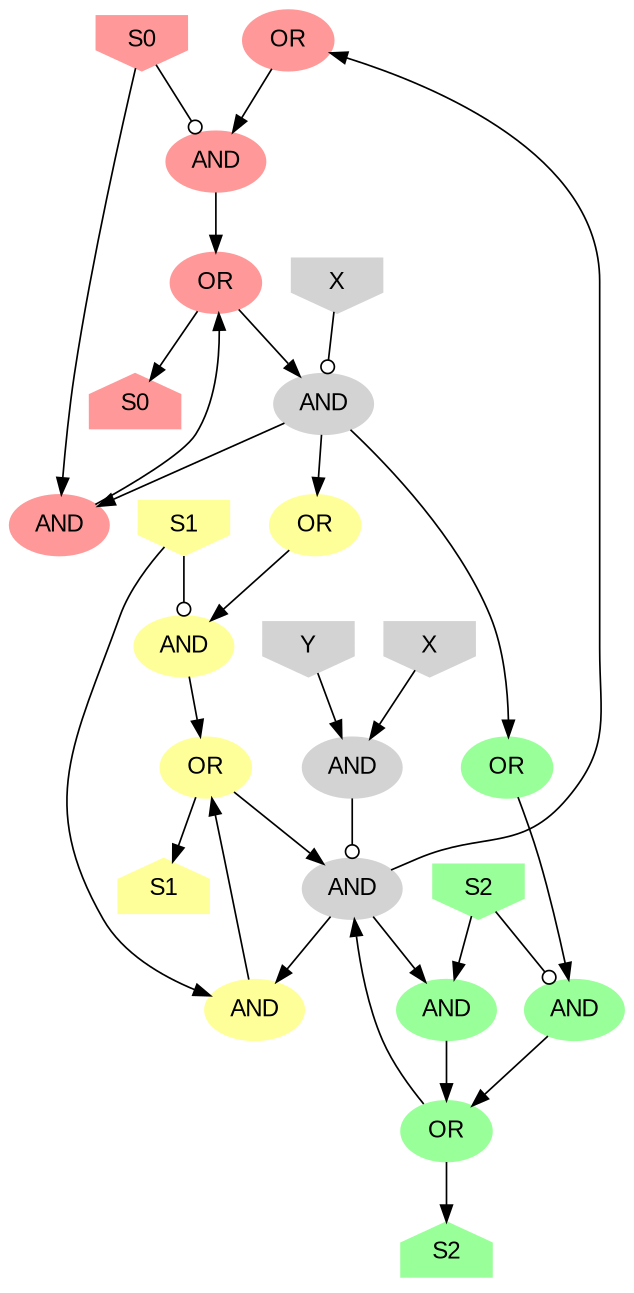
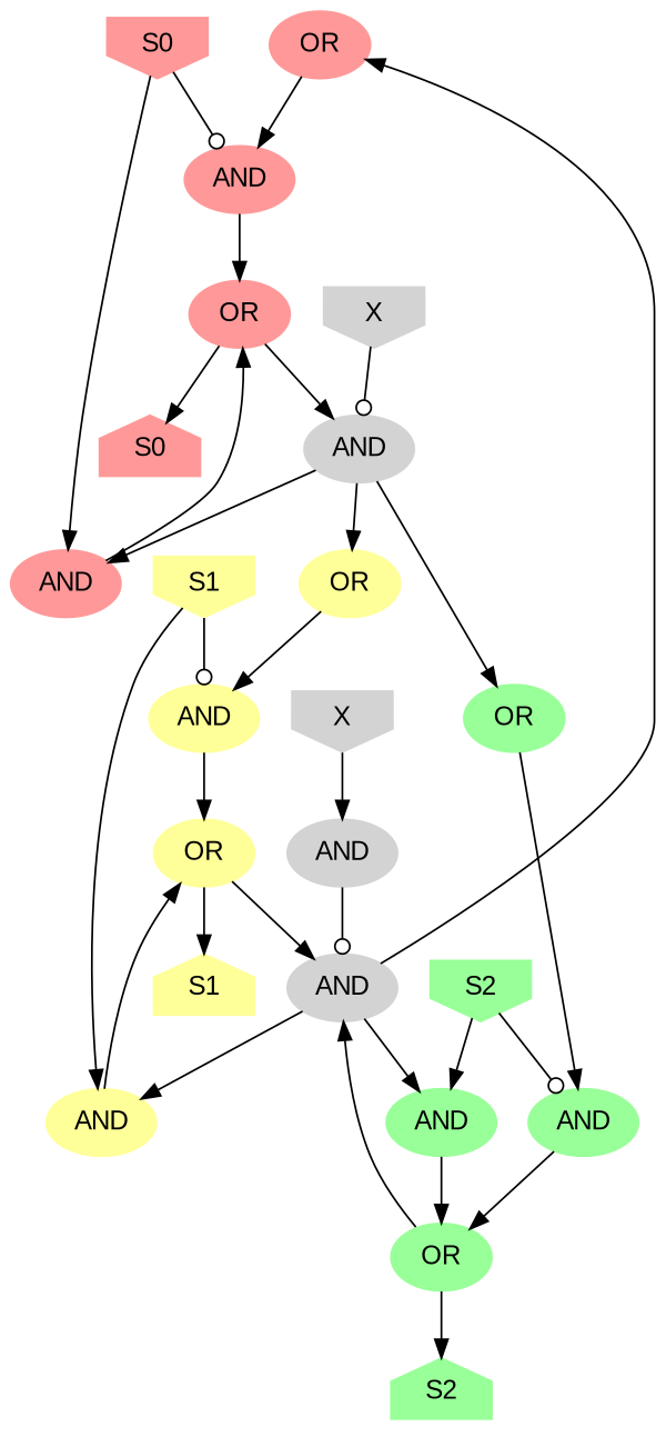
  digraph {
    fontname="Liberation Sans"
    node [color="#FF9999" shape=oval style=filled fontname="Liberation Sans"]
    edge [fontname="Liberation Sans"]
    n1 [label=OR]
    n2 [label=AND]
    n3 [label=AND]
    n4 [label=OR]
    n5 [label=S0 shape=house]
    n6 [label=S0 shape=invhouse]
    n7 [color="#FFFF99" label=OR]
    n8 [color="#FFFF99" label=AND]
    n9 [color="#FFFF99" label=AND]
    n10 [color="#FFFF99" label=OR]
    n11 [color="#FFFF99" label=S1 shape=house]
    n12 [color="#FFFF99" label=S1 shape=invhouse]
    n13 [color="#99FF99" label=OR]
    n14 [color="#99FF99" label=AND]
    n15 [color="#99FF99" label=AND]
    n16 [color="#99FF99" label=OR]
    n17 [color="#99FF99" label=S2 shape=house]
    n18 [color="#99FF99" label=S2 shape=invhouse]
    n19 [color=lightgrey label=X shape=invhouse]
    n20 [color=lightgrey label=AND]
    n21 [color=lightgrey label=AND]
    n22 [color=lightgrey label=X shape=invhouse]
-   n23 [color=lightgrey label=Y shape=invhouse]
    n24 [color=lightgrey label=AND]
    subgraph sub_1 {
      n1
      n2
      n3
      n4
      n5
      n6
    }
    subgraph sub_2 {
      n7
      n8
      n9
      n10
      n11
      n12
    }
    subgraph sub_3 {
      n13
      n14
      n15
      n16
      n17
      n18
    }
    subgraph sub_4 {
      n20
      subgraph sub_5 {
        n19
      }
    }
    subgraph sub_6 {
      n24
      subgraph sub_7 {
        n21
        n22
-       n23
      }
    }
    n1 -> n2
    n2 -> n4
    n3 -> n4
    n4 -> n5
    n4 -> n20
    n6 -> n2 [arrowhead=odot]
    n6 -> n3
    n7 -> n8
    n8 -> n10
    n9 -> n10
    n10 -> n11
    n10 -> n24
    n12 -> n8 [arrowhead=odot]
    n12 -> n9
    n13 -> n14
    n14 -> n16
    n15 -> n16
    n16 -> n17
    n16 -> n24
    n18 -> n14 [arrowhead=odot]
    n18 -> n15
    n19 -> n20 [arrowhead=odot]
    n20 -> n3
    n20 -> n7
    n20 -> n13
    n21 -> n24 [arrowhead=odot]
    n22 -> n21
-   n23 -> n21
    n24 -> n1
    n24 -> n9
    n24 -> n15
  }
